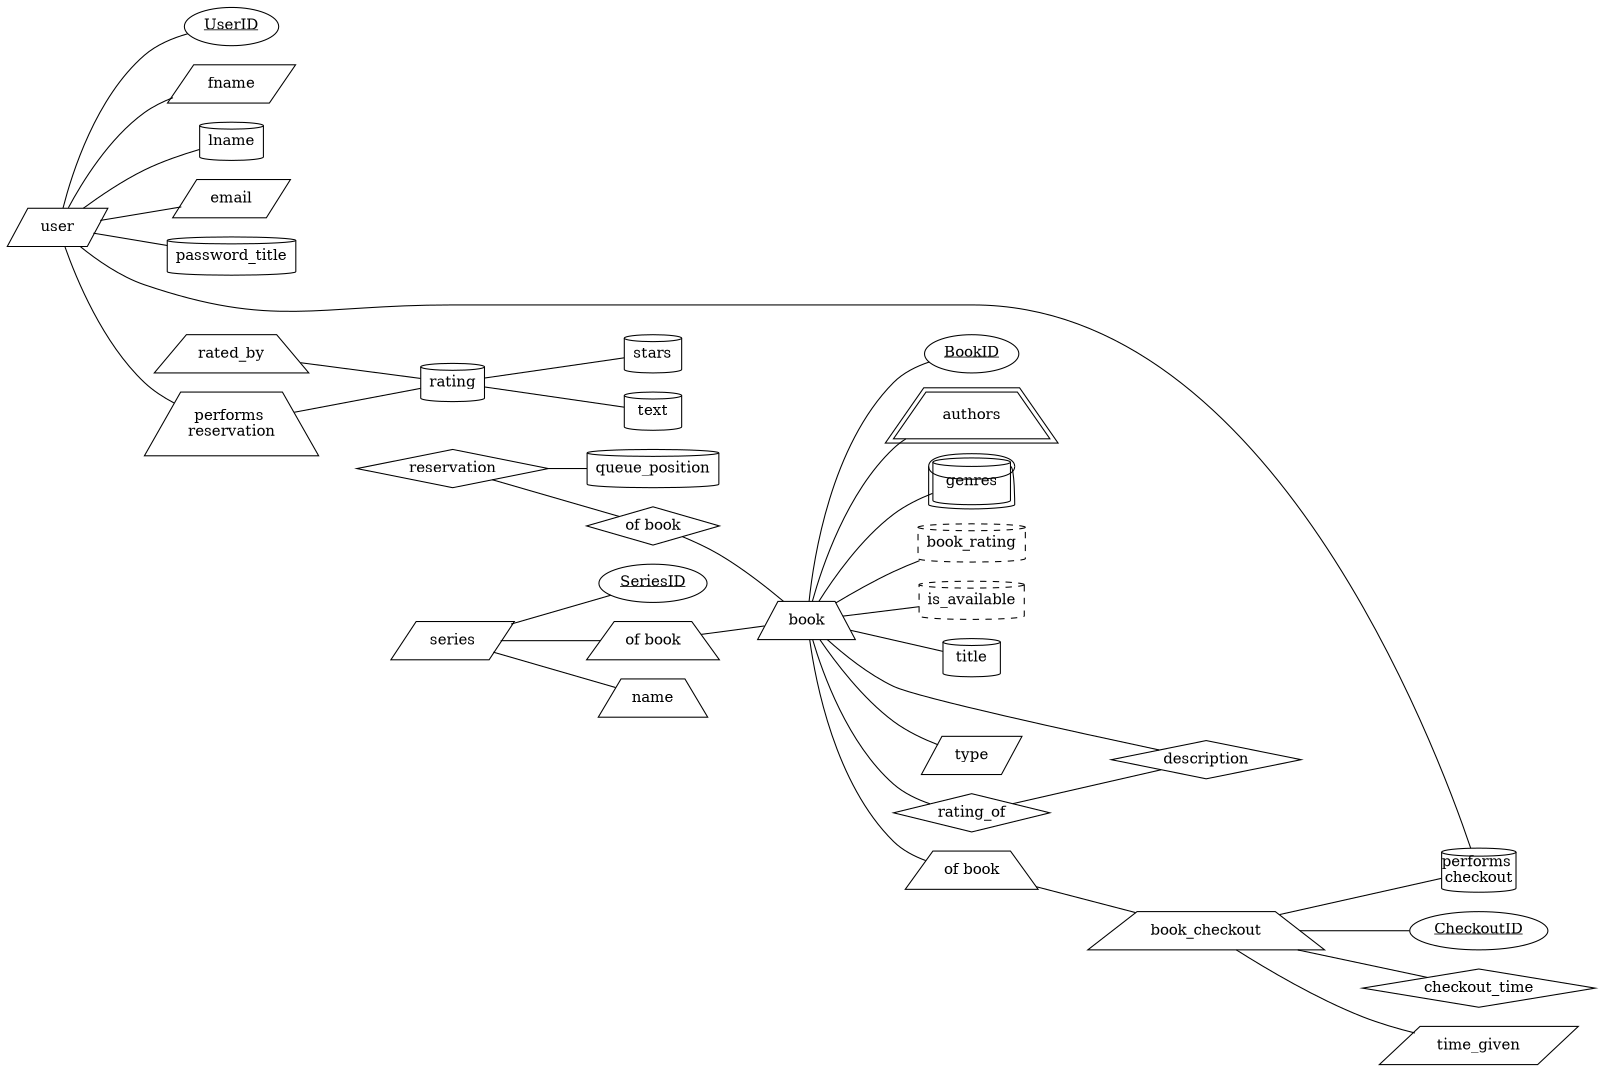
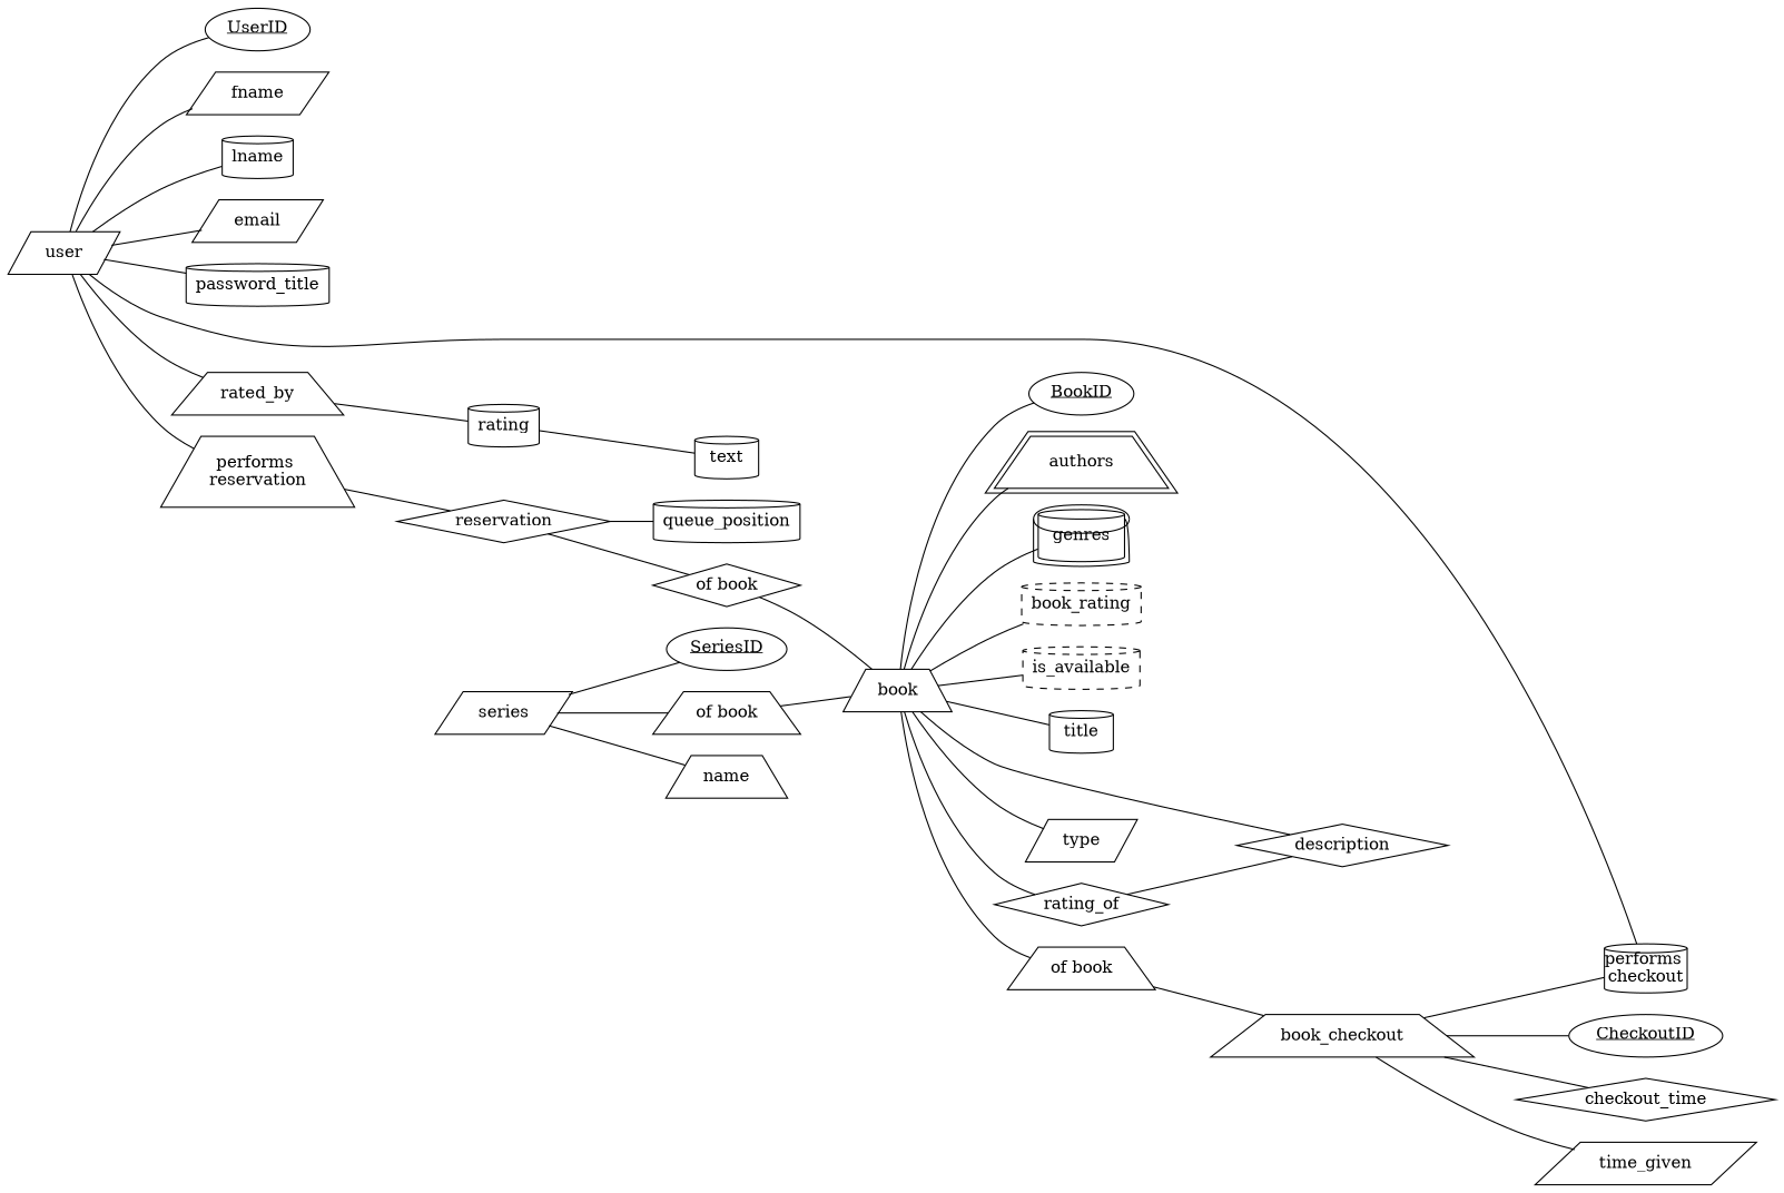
  digraph {
    dir=none
    rankdir=LR
    node [shape=cylinder]
    edge [dir=none]
    user [shape=parallelogram]
    n2 [label=<<u>UserID</u>> shape=""]
    fname [shape=parallelogram]
    lname
    email [shape=parallelogram]
    n6 [label=password_title]
    book [shape=trapezium]
    n8 [label=<<u>BookID</u>> shape=""]
    authors [peripheries=2 shape=trapezium]
    genres [peripheries=2]
    book_rating [style=dashed]
    is_available [style=dashed]
    title
    description [shape=diamond]
    type [shape=parallelogram]
    n16 [label="performs \ncheckout" margin="0,0"]
    n17 [label="of book" shape=trapezium]
    book_checkout [shape=trapezium]
    n19 [label=<<u>CheckoutID</u>> shape=""]
    checkout_time [shape=diamond]
    time_given [shape=parallelogram]
    rated_by [shape=trapezium]
    rating_of [shape=diamond]
    rating
-   stars
    text
    n27 [label="performs \nreservation" margin="0,0" shape=trapezium]
    reservation [shape=diamond]
    queue_position
    n30 [label="of book" shape=diamond]
    series [shape=parallelogram]
    n32 [label=<<u>SeriesID</u>> shape=""]
    n33 [label="of book" shape=trapezium]
    name [shape=trapezium]
    subgraph sub_1 {
      user
      n2
      fname
      lname
      email
      n6
    }
    subgraph sub_2 {
      book
      n8
      authors
      genres
      book_rating
      is_available
      title
      description
      type
    }
    subgraph sub_3 {
      user
      book
      n16
      n17
      book_checkout
      n19
      checkout_time
      time_given
    }
    subgraph sub_4 {
      user
      book
      rated_by
      rating_of
      rating
-     stars
      text
    }
    subgraph sub_5 {
      user
      book
      n27
      reservation
      queue_position
      n30
    }
    subgraph sub_6 {
      book
      series
      n32
      n33
      name
    }
    user -> n2
    user -> fname
    user -> lname
    user -> email
    user -> n6
    user -> n16
+   user -> rated_by
    user -> n27
    book -> n8
    book -> authors
    book -> genres
    book -> book_rating
    book -> is_available
    book -> title
    book -> description
    book -> type
    book -> n17
    book -> rating_of
    n17 -> n16 [color=invis weight=10 dir=""]
    n17 -> book_checkout
    book_checkout -> n16
    book_checkout -> n19
    book_checkout -> checkout_time
    book_checkout -> time_given
    rated_by -> rating
    rating_of -> description
-   rating -> stars
    rating -> text
-   n27 -> rating
+   n27 -> reservation
    reservation -> queue_position
    reservation -> n30
    n30 -> book
    series -> n32
    series -> n33
    series -> name
    n33 -> book
  }
